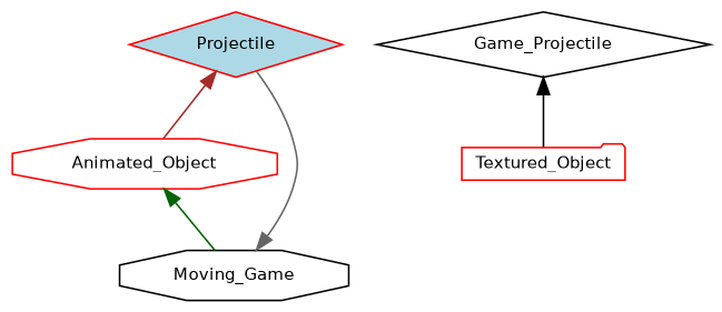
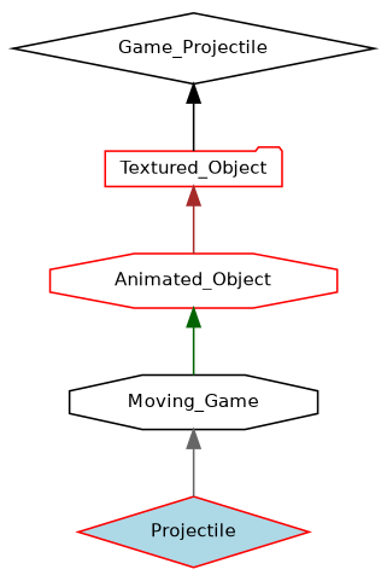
  digraph {
    node [color=red fillcolor=white fontname=Helvetica fontsize=10 shape=diamond style=filled]
    edge [dir=back fontname=Helvetica fontsize=10 labelfontname=Helvetica labelfontsize=10 style=solid]
    n1 [fillcolor=lightblue fontcolor=black height=0.2 label=Projectile width=0.4]
    n2 [color=black height=0.2 label=Moving_Game shape=octagon width=0.4]
    n3 [height=0.2 label=Animated_Object shape=octagon width=0.4]
    n4 [height=0.2 label=Textured_Object shape=folder width=0.4]
    n5 [color=black height=0.2 label=Game_Projectile width=0.4]
    n2 -> n1 [color=gray40]
    n3 -> n2 [color=darkgreen]
-   n1 -> n3 [color=brown]
+   n4 -> n3 [color=brown]
    n5 -> n4 [color=black]
  }
